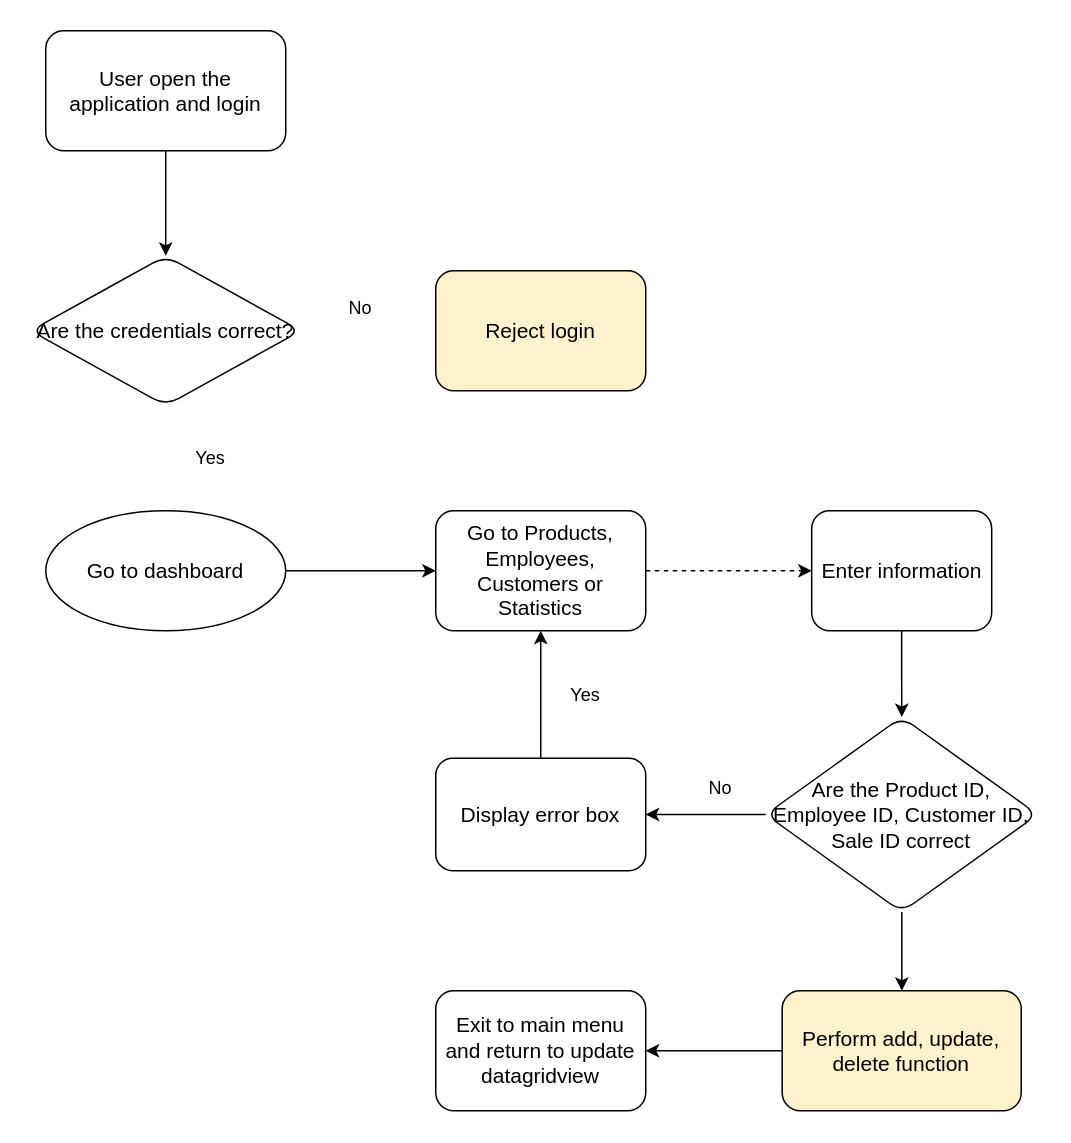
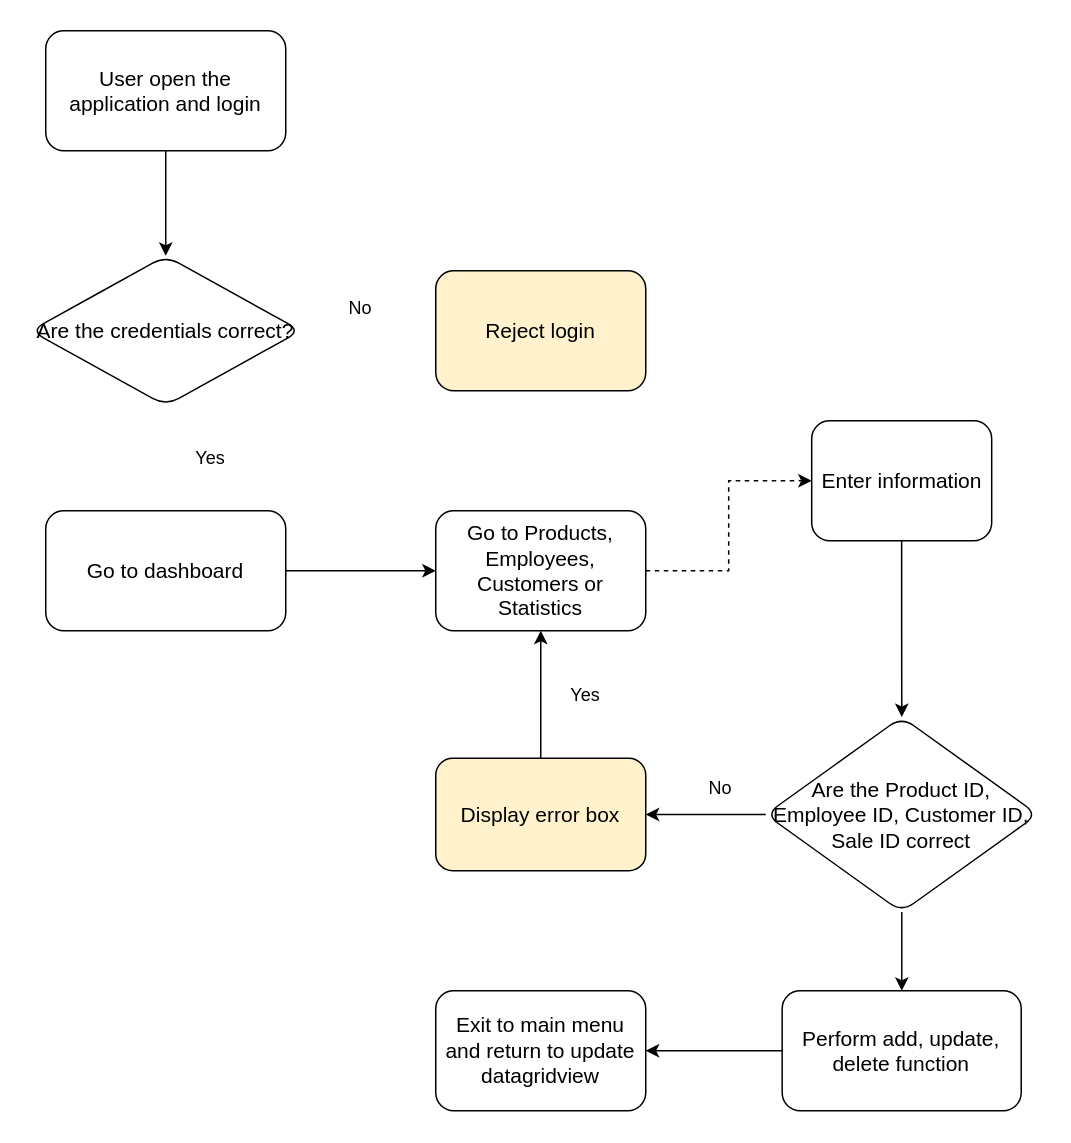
  <mxCell id="0" />
  <mxCell id="1" parent="0" />
  <mxCell id="2" value="" style="edgeStyle=orthogonalEdgeStyle;rounded=0;orthogonalLoop=1;jettySize=auto;html=1;" edge="1" parent="1" source="3" target="4"><mxGeometry relative="1" as="geometry" /></mxCell>
  <mxCell id="3" value="&lt;font style=&quot;font-size: 14px;&quot;&gt;User open the application and login&lt;/font&gt;" style="rounded=1;whiteSpace=wrap;html=1;" vertex="1" parent="1"><mxGeometry x="30" y="20" width="160" height="80" as="geometry" /></mxCell>
  <mxCell id="4" value="&lt;font style=&quot;font-size: 14px;&quot;&gt;Are the credentials correct?&lt;/font&gt;" style="rhombus;whiteSpace=wrap;html=1;rounded=1;" vertex="1" parent="1"><mxGeometry x="20" y="170" width="180" height="100" as="geometry" /></mxCell>
  <mxCell id="5" value="&lt;font style=&quot;font-size: 14px;&quot;&gt;Reject login&lt;/font&gt;" style="rounded=1;whiteSpace=wrap;html=1;fillColor=#fff2cc;" vertex="1" parent="1"><mxGeometry x="290" y="180" width="140" height="80" as="geometry" /></mxCell>
  <mxCell id="6" value="No" style="text;html=1;align=center;verticalAlign=middle;whiteSpace=wrap;rounded=0;" vertex="1" parent="1"><mxGeometry x="210" y="190" width="60" height="30" as="geometry" /></mxCell>
  <mxCell id="7" value="" style="edgeStyle=orthogonalEdgeStyle;rounded=0;orthogonalLoop=1;jettySize=auto;html=1;" edge="1" parent="1" source="8" target="11"><mxGeometry relative="1" as="geometry" /></mxCell>
- <mxCell id="8" value="&lt;font style=&quot;font-size: 14px;&quot;&gt;Go to dashboard&lt;/font&gt;" style="ellipse;whiteSpace=wrap;html=1;" vertex="1" parent="1"><mxGeometry x="30" y="340" width="160" height="80" as="geometry" /></mxCell>
+ <mxCell id="8" value="&lt;font style=&quot;font-size: 14px;&quot;&gt;Go to dashboard&lt;/font&gt;" style="whiteSpace=wrap;html=1;rounded=1;" vertex="1" parent="1"><mxGeometry x="30" y="340" width="160" height="80" as="geometry" /></mxCell>
  <mxCell id="9" value="Yes" style="text;html=1;align=center;verticalAlign=middle;whiteSpace=wrap;rounded=0;" vertex="1" parent="1"><mxGeometry x="110" y="290" width="60" height="30" as="geometry" /></mxCell>
  <mxCell id="10" value="" style="edgeStyle=orthogonalEdgeStyle;rounded=0;orthogonalLoop=1;jettySize=auto;html=1;dashed=1;" edge="1" parent="1" source="11" target="13"><mxGeometry relative="1" as="geometry" /></mxCell>
  <mxCell id="11" value="&lt;font style=&quot;font-size: 14px;&quot;&gt;Go to Products, Employees, Customers or Statistics&lt;/font&gt;" style="whiteSpace=wrap;html=1;rounded=1;" vertex="1" parent="1"><mxGeometry x="290" y="340" width="140" height="80" as="geometry" /></mxCell>
  <mxCell id="12" value="" style="edgeStyle=orthogonalEdgeStyle;rounded=0;orthogonalLoop=1;jettySize=auto;html=1;" edge="1" parent="1" source="13" target="16"><mxGeometry relative="1" as="geometry" /></mxCell>
- <mxCell id="13" value="&lt;font style=&quot;font-size: 14px;&quot;&gt;Enter information&lt;/font&gt;" style="whiteSpace=wrap;html=1;rounded=1;" vertex="1" parent="1"><mxGeometry x="540.63" y="340" width="120" height="80" as="geometry" /></mxCell>
+ <mxCell id="13" value="&lt;font style=&quot;font-size: 14px;&quot;&gt;Enter information&lt;/font&gt;" style="whiteSpace=wrap;html=1;rounded=1;" vertex="1" parent="1"><mxGeometry x="540.63" y="280" width="120" height="80" as="geometry" /></mxCell>
  <mxCell id="14" value="" style="edgeStyle=orthogonalEdgeStyle;rounded=0;orthogonalLoop=1;jettySize=auto;html=1;" edge="1" parent="1" source="16" target="18"><mxGeometry relative="1" as="geometry" /></mxCell>
  <mxCell id="15" value="" style="edgeStyle=orthogonalEdgeStyle;rounded=0;orthogonalLoop=1;jettySize=auto;html=1;" edge="1" parent="1" source="16" target="22"><mxGeometry relative="1" as="geometry" /></mxCell>
  <mxCell id="16" value="&lt;font style=&quot;font-size: 14px;&quot;&gt;Are the Product ID, Employee ID, Customer ID, Sale ID correct&lt;/font&gt;" style="rhombus;whiteSpace=wrap;html=1;rounded=1;" vertex="1" parent="1"><mxGeometry x="510" y="477.5" width="181.25" height="130" as="geometry" /></mxCell>
  <mxCell id="17" value="" style="edgeStyle=orthogonalEdgeStyle;rounded=0;orthogonalLoop=1;jettySize=auto;html=1;" edge="1" parent="1" source="18" target="11"><mxGeometry relative="1" as="geometry" /></mxCell>
- <mxCell id="18" value="&lt;font style=&quot;font-size: 14px;&quot;&gt;Display error box&lt;/font&gt;" style="whiteSpace=wrap;html=1;rounded=1;" vertex="1" parent="1"><mxGeometry x="290" y="505" width="140" height="75" as="geometry" /></mxCell>
+ <mxCell id="18" value="&lt;font style=&quot;font-size: 14px;&quot;&gt;Display error box&lt;/font&gt;" style="whiteSpace=wrap;html=1;rounded=1;fillColor=#fff2cc;" vertex="1" parent="1"><mxGeometry x="290" y="505" width="140" height="75" as="geometry" /></mxCell>
  <mxCell id="19" value="No" style="text;html=1;align=center;verticalAlign=middle;whiteSpace=wrap;rounded=0;" vertex="1" parent="1"><mxGeometry x="450" y="510" width="60" height="30" as="geometry" /></mxCell>
  <mxCell id="20" value="Yes" style="text;html=1;align=center;verticalAlign=middle;whiteSpace=wrap;rounded=0;" vertex="1" parent="1"><mxGeometry x="360" y="447.5" width="60" height="30" as="geometry" /></mxCell>
  <mxCell id="21" value="" style="edgeStyle=orthogonalEdgeStyle;rounded=0;orthogonalLoop=1;jettySize=auto;html=1;" edge="1" parent="1" source="22" target="23"><mxGeometry relative="1" as="geometry" /></mxCell>
- <mxCell id="22" value="&lt;font style=&quot;font-size: 14px;&quot;&gt;Perform add, update, delete function&lt;/font&gt;" style="whiteSpace=wrap;html=1;rounded=1;fillColor=#fff2cc;" vertex="1" parent="1"><mxGeometry x="520.95" y="660" width="159.36" height="80" as="geometry" /></mxCell>
+ <mxCell id="22" value="&lt;font style=&quot;font-size: 14px;&quot;&gt;Perform add, update, delete function&lt;/font&gt;" style="whiteSpace=wrap;html=1;rounded=1;" vertex="1" parent="1"><mxGeometry x="520.95" y="660" width="159.36" height="80" as="geometry" /></mxCell>
  <mxCell id="23" value="&lt;font style=&quot;font-size: 14px;&quot;&gt;Exit to main menu and return to update datagridview&lt;/font&gt;" style="whiteSpace=wrap;html=1;rounded=1;" vertex="1" parent="1"><mxGeometry x="290" y="660" width="140" height="80" as="geometry" /></mxCell>
